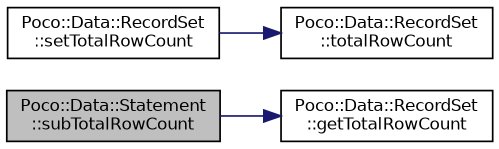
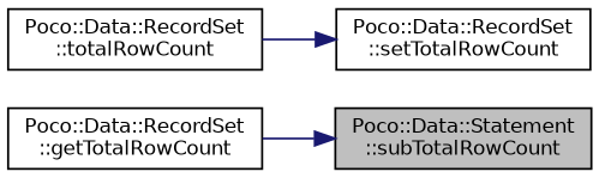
  digraph {
    rankdir=RL
    node [color=black fillcolor=white fontname=Helvetica fontsize=10 shape=record style=filled]
    edge [color=midnightblue dir=back fontname=Helvetica fontsize=10 labelfontname=Helvetica labelfontsize=10 style=solid]
    n1 [fillcolor=grey75 fontcolor=black height=0.2 label="Poco::Data::Statement\l::subTotalRowCount" width=0.4]
    n2 [height=0.2 label="Poco::Data::RecordSet\l::getTotalRowCount" width=0.4]
    n3 [height=0.2 label="Poco::Data::RecordSet\l::totalRowCount" width=0.4]
    n4 [height=0.2 label="Poco::Data::RecordSet\l::setTotalRowCount" width=0.4]
-   n2 -> n1
-   n3 -> n4
+   n1 -> n2
+   n4 -> n3
  }
